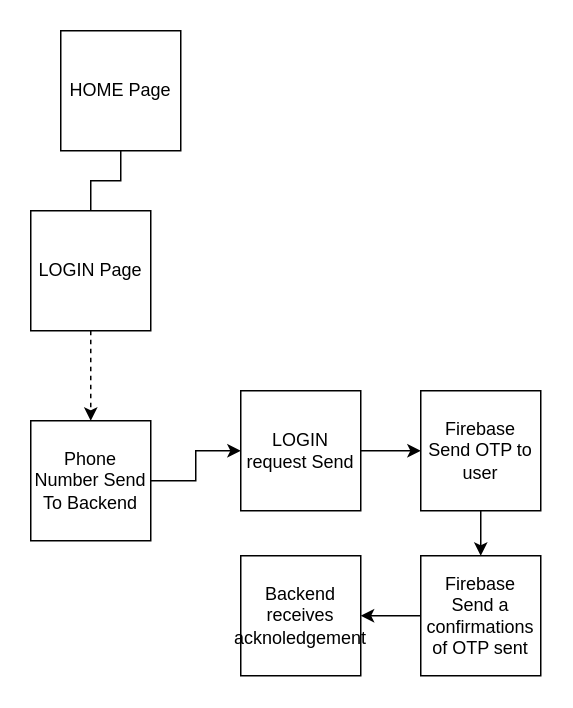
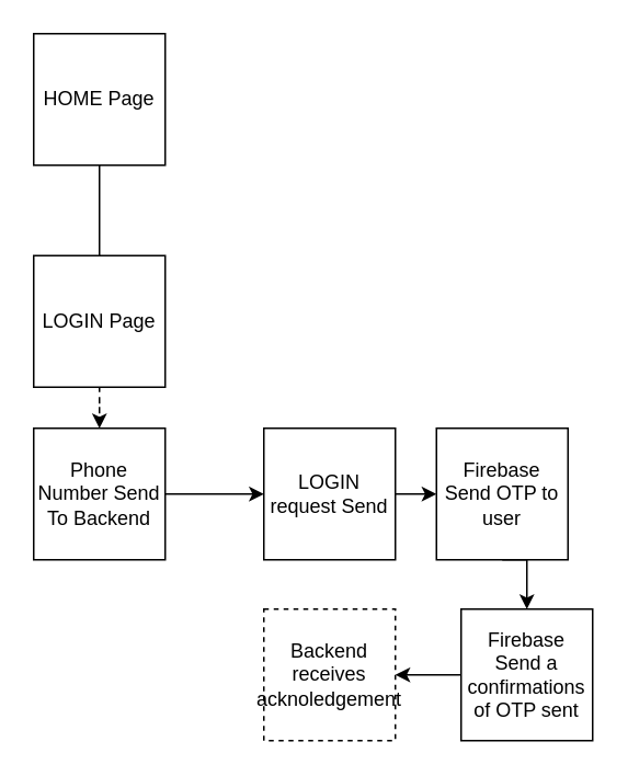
  <mxCell id="0" />
  <mxCell id="1" parent="0" />
  <mxCell id="2" style="edgeStyle=orthogonalEdgeStyle;rounded=0;orthogonalLoop=1;jettySize=auto;html=1;exitX=0.5;exitY=1;exitDx=0;exitDy=0;entryX=0.5;entryY=0;entryDx=0;entryDy=0;endArrow=none;" edge="1" parent="1" source="3" target="5"><mxGeometry relative="1" as="geometry" /></mxCell>
- <mxCell id="3" value="HOME Page" style="whiteSpace=wrap;html=1;aspect=fixed;" vertex="1" parent="1"><mxGeometry x="40" y="20" width="80" height="80" as="geometry" /></mxCell>
+ <mxCell id="3" value="HOME Page" style="whiteSpace=wrap;html=1;aspect=fixed;" vertex="1" parent="1"><mxGeometry x="20" y="20" width="80" height="80" as="geometry" /></mxCell>
  <mxCell id="4" style="edgeStyle=orthogonalEdgeStyle;rounded=0;orthogonalLoop=1;jettySize=auto;html=1;exitX=0.5;exitY=1;exitDx=0;exitDy=0;dashed=1;" edge="1" parent="1" source="5" target="7"><mxGeometry relative="1" as="geometry" /></mxCell>
- <mxCell id="5" value="LOGIN Page" style="whiteSpace=wrap;html=1;aspect=fixed;" vertex="1" parent="1"><mxGeometry x="20" y="140" width="80" height="80" as="geometry" /></mxCell>
+ <mxCell id="5" value="LOGIN Page" style="whiteSpace=wrap;html=1;aspect=fixed;" vertex="1" parent="1"><mxGeometry x="20" y="155" width="80" height="80" as="geometry" /></mxCell>
  <mxCell id="6" style="edgeStyle=orthogonalEdgeStyle;rounded=0;orthogonalLoop=1;jettySize=auto;html=1;exitX=1;exitY=0.5;exitDx=0;exitDy=0;" edge="1" parent="1" source="7" target="9"><mxGeometry relative="1" as="geometry" /></mxCell>
- <mxCell id="7" value="Phone Number Send&lt;div&gt;To Backend&lt;/div&gt;" style="whiteSpace=wrap;html=1;aspect=fixed;" vertex="1" parent="1"><mxGeometry x="20" y="280" width="80" height="80" as="geometry" /></mxCell>
+ <mxCell id="7" value="Phone Number Send&lt;div&gt;To Backend&lt;/div&gt;" style="whiteSpace=wrap;html=1;aspect=fixed;" vertex="1" parent="1"><mxGeometry x="20" y="260" width="80" height="80" as="geometry" /></mxCell>
  <mxCell id="8" style="edgeStyle=orthogonalEdgeStyle;rounded=0;orthogonalLoop=1;jettySize=auto;html=1;exitX=1;exitY=0.5;exitDx=0;exitDy=0;entryX=0;entryY=0.5;entryDx=0;entryDy=0;" edge="1" parent="1" source="9" target="11"><mxGeometry relative="1" as="geometry" /></mxCell>
  <mxCell id="9" value="LOGIN request Send" style="whiteSpace=wrap;html=1;aspect=fixed;" vertex="1" parent="1"><mxGeometry x="160" y="260" width="80" height="80" as="geometry" /></mxCell>
  <mxCell id="10" style="edgeStyle=orthogonalEdgeStyle;rounded=0;orthogonalLoop=1;jettySize=auto;html=1;exitX=0.5;exitY=1;exitDx=0;exitDy=0;" edge="1" parent="1" source="11"><mxGeometry relative="1" as="geometry"><mxPoint x="320" y="370" as="targetPoint" /></mxGeometry></mxCell>
- <mxCell id="11" value="Firebase Send OTP to user" style="whiteSpace=wrap;html=1;aspect=fixed;" vertex="1" parent="1"><mxGeometry x="280" y="260" width="80" height="80" as="geometry" /></mxCell>
+ <mxCell id="11" value="Firebase Send OTP to user" style="whiteSpace=wrap;html=1;aspect=fixed;" vertex="1" parent="1"><mxGeometry x="265" y="260" width="80" height="80" as="geometry" /></mxCell>
  <mxCell id="12" style="edgeStyle=orthogonalEdgeStyle;rounded=0;orthogonalLoop=1;jettySize=auto;html=1;exitX=0;exitY=0.5;exitDx=0;exitDy=0;" edge="1" parent="1" source="13" target="14"><mxGeometry relative="1" as="geometry" /></mxCell>
  <mxCell id="13" value="Firebase Send a confirmations of OTP sent" style="whiteSpace=wrap;html=1;aspect=fixed;" vertex="1" parent="1"><mxGeometry x="280" y="370" width="80" height="80" as="geometry" /></mxCell>
- <mxCell id="14" value="Backend receives acknoledgement" style="whiteSpace=wrap;html=1;aspect=fixed;" vertex="1" parent="1"><mxGeometry x="160" y="370" width="80" height="80" as="geometry" /></mxCell>
+ <mxCell id="14" value="Backend receives acknoledgement" style="whiteSpace=wrap;html=1;aspect=fixed;dashed=1;" vertex="1" parent="1"><mxGeometry x="160" y="370" width="80" height="80" as="geometry" /></mxCell>
